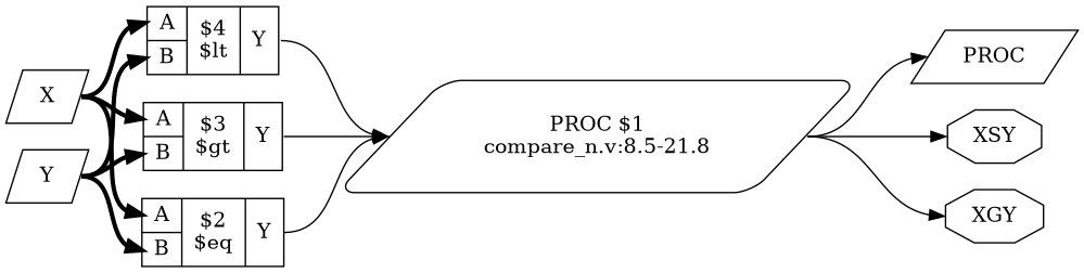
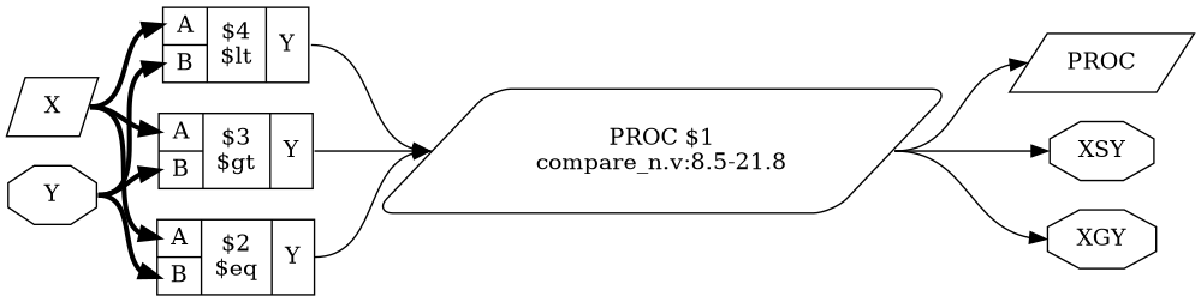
  digraph {
    rankdir=LR
    remincross=true
    node [color=black fontcolor=black shape=octagon]
    edge [color=black headport=w tailport=e]
-   n1 [label=Y shape=parallelogram]
+   n1 [label=Y]
    n2 [label=X shape=parallelogram]
    n3 [label=PROC shape=parallelogram]
    n4 [label=XSY]
    n5 [label=XGY]
    n6 [label="{{<p15> A|<p16> B}|$4\n$lt|{<p13> Y}}" shape=record color="" fontcolor=""]
    n7 [label="{{<p15> A|<p16> B}|$3\n$gt|{<p13> Y}}" shape=record color="" fontcolor=""]
    n8 [label="{{<p15> A|<p16> B}|$2\n$eq|{<p13> Y}}" shape=record color="" fontcolor=""]
    n9 [label="PROC $1\ncompare_n.v:8.5-21.8" shape=parallelogram style=rounded color="" fontcolor=""]
    subgraph sub_1 {
      rank=source
      n1
      n2
    }
    subgraph sub_2 {
      rank=sink
      n3
      n4
      n5
    }
    n1 -> n6 [headport="p16:w" style="setlinewidth(3)"]
    n1 -> n7 [headport="p16:w" style="setlinewidth(3)"]
    n1 -> n8 [headport="p16:w" style="setlinewidth(3)"]
    n2 -> n6 [headport="p15:w" style="setlinewidth(3)"]
    n2 -> n7 [headport="p15:w" style="setlinewidth(3)"]
    n2 -> n8 [headport="p15:w" style="setlinewidth(3)"]
    n6 -> n9 [tailport="p13:e"]
    n7 -> n9 [tailport="p13:e"]
    n8 -> n9 [tailport="p13:e"]
    n9 -> n3
    n9 -> n4
    n9 -> n5
  }
